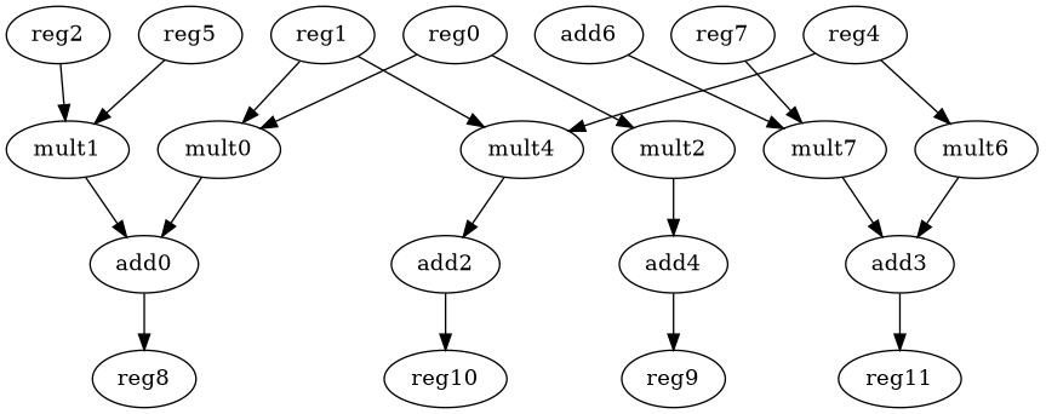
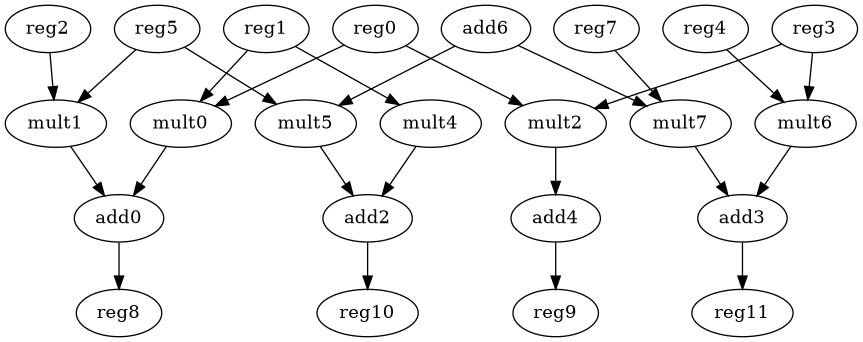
  digraph {
    n1 [label=reg0]
    n2 [label=mult0]
    n3 [label=mult2]
    n4 [label=add0]
    n5 [label=add4]
    n6 [label=reg1]
    n7 [label=mult4]
    n8 [label=add2]
    n9 [label=reg2]
    n10 [label=mult1]
+   n11 [label=reg3]
    n12 [label=mult6]
    n13 [label=add3]
    n14 [label=reg4]
    n15 [label=reg5]
+   n16 [label=mult5]
    n17 [label=add6]
    n18 [label=mult7]
    n19 [label=reg7]
    n20 [label=reg8]
    n21 [label=reg9]
    n22 [label=reg10]
    n23 [label=reg11]
    n1 -> n2
    n1 -> n3
    n2 -> n4
    n3 -> n5
    n4 -> n20
    n5 -> n21
    n6 -> n2
    n6 -> n7
    n7 -> n8
    n8 -> n22
    n9 -> n10
    n10 -> n4
+   n11 -> n3
+   n11 -> n12
    n12 -> n13
    n13 -> n23
-   n14 -> n7
    n14 -> n12
    n15 -> n10
+   n15 -> n16
+   n16 -> n8
+   n17 -> n16
    n17 -> n18
    n18 -> n13
    n19 -> n18
  }
